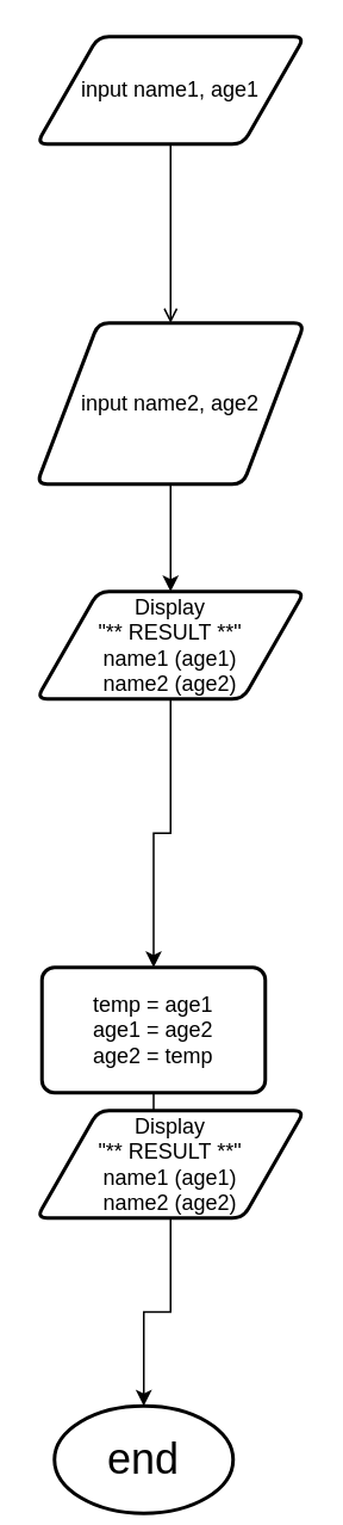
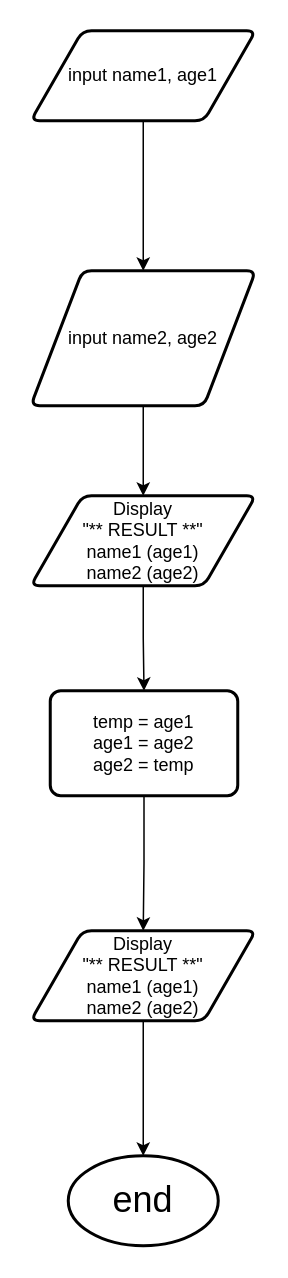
  <mxCell id="0" />
  <mxCell id="1" parent="0" />
- <mxCell id="2" value="&lt;font style=&quot;font-size: 24px;&quot;&gt;end&lt;/font&gt;" style="strokeWidth=2;html=1;shape=mxgraph.flowchart.start_1;whiteSpace=wrap;" parent="1" vertex="1"><mxGeometry x="30" y="785" width="100" height="60" as="geometry" /></mxCell>
- <mxCell id="3" style="edgeStyle=orthogonalEdgeStyle;rounded=0;orthogonalLoop=1;jettySize=auto;html=1;endArrow=open;" parent="1" source="4" target="6" edge="1"><mxGeometry relative="1" as="geometry" /></mxCell>
+ <mxCell id="2" value="&lt;font style=&quot;font-size: 24px;&quot;&gt;end&lt;/font&gt;" style="strokeWidth=2;html=1;shape=mxgraph.flowchart.start_1;whiteSpace=wrap;" parent="1" vertex="1"><mxGeometry x="45" y="770" width="100" height="60" as="geometry" /></mxCell>
+ <mxCell id="3" style="edgeStyle=orthogonalEdgeStyle;rounded=0;orthogonalLoop=1;jettySize=auto;html=1;" parent="1" source="4" target="6" edge="1"><mxGeometry relative="1" as="geometry" /></mxCell>
  <mxCell id="4" value="input name1, age1" style="shape=parallelogram;html=1;strokeWidth=2;perimeter=parallelogramPerimeter;whiteSpace=wrap;rounded=1;arcSize=12;size=0.23;" parent="1" vertex="1"><mxGeometry x="20" y="20" width="150" height="60" as="geometry" /></mxCell>
  <mxCell id="5" style="edgeStyle=orthogonalEdgeStyle;rounded=0;orthogonalLoop=1;jettySize=auto;html=1;entryX=0.5;entryY=0;entryDx=0;entryDy=0;" parent="1" source="6" target="10" edge="1"><mxGeometry relative="1" as="geometry" /></mxCell>
  <mxCell id="6" value="input name2, age2" style="shape=parallelogram;html=1;strokeWidth=2;perimeter=parallelogramPerimeter;whiteSpace=wrap;rounded=1;arcSize=12;size=0.23;" parent="1" vertex="1"><mxGeometry x="20" y="180" width="150" height="90" as="geometry" /></mxCell>
  <mxCell id="7" style="edgeStyle=orthogonalEdgeStyle;rounded=0;orthogonalLoop=1;jettySize=auto;html=1;entryX=0.5;entryY=0;entryDx=0;entryDy=0;" parent="1" source="8" target="11" edge="1"><mxGeometry relative="1" as="geometry" /></mxCell>
- <mxCell id="8" value="temp = age1&lt;br&gt;age1 = age2&lt;br&gt;age2 = temp" style="rounded=1;whiteSpace=wrap;html=1;absoluteArcSize=1;arcSize=14;strokeWidth=2;" parent="1" vertex="1"><mxGeometry x="23" y="540" width="125" height="70" as="geometry" /></mxCell>
+ <mxCell id="8" value="temp = age1&lt;br&gt;age1 = age2&lt;br&gt;age2 = temp" style="rounded=1;whiteSpace=wrap;html=1;absoluteArcSize=1;arcSize=14;strokeWidth=2;" parent="1" vertex="1"><mxGeometry x="33" y="460" width="125" height="70" as="geometry" /></mxCell>
  <mxCell id="9" style="edgeStyle=orthogonalEdgeStyle;rounded=0;orthogonalLoop=1;jettySize=auto;html=1;entryX=0.5;entryY=0;entryDx=0;entryDy=0;" parent="1" source="10" target="8" edge="1"><mxGeometry relative="1" as="geometry" /></mxCell>
  <mxCell id="10" value="Display&lt;div&gt;&quot;** RESULT **&quot;&lt;/div&gt;&lt;div&gt;name1 (age1)&lt;/div&gt;&lt;div&gt;name2 (age2)&lt;/div&gt;" style="shape=parallelogram;html=1;strokeWidth=2;perimeter=parallelogramPerimeter;whiteSpace=wrap;rounded=1;arcSize=12;size=0.23;" parent="1" vertex="1"><mxGeometry x="20" y="330" width="150" height="60" as="geometry" /></mxCell>
  <mxCell id="11" value="Display&lt;div&gt;&quot;** RESULT **&quot;&lt;/div&gt;&lt;div&gt;name1 (age1)&lt;/div&gt;&lt;div&gt;name2 (age2)&lt;/div&gt;" style="shape=parallelogram;html=1;strokeWidth=2;perimeter=parallelogramPerimeter;whiteSpace=wrap;rounded=1;arcSize=12;size=0.23;" parent="1" vertex="1"><mxGeometry x="20" y="620" width="150" height="60" as="geometry" /></mxCell>
  <mxCell id="12" style="edgeStyle=orthogonalEdgeStyle;rounded=0;orthogonalLoop=1;jettySize=auto;html=1;entryX=0.5;entryY=0;entryDx=0;entryDy=0;entryPerimeter=0;" parent="1" source="11" target="2" edge="1"><mxGeometry relative="1" as="geometry" /></mxCell>
